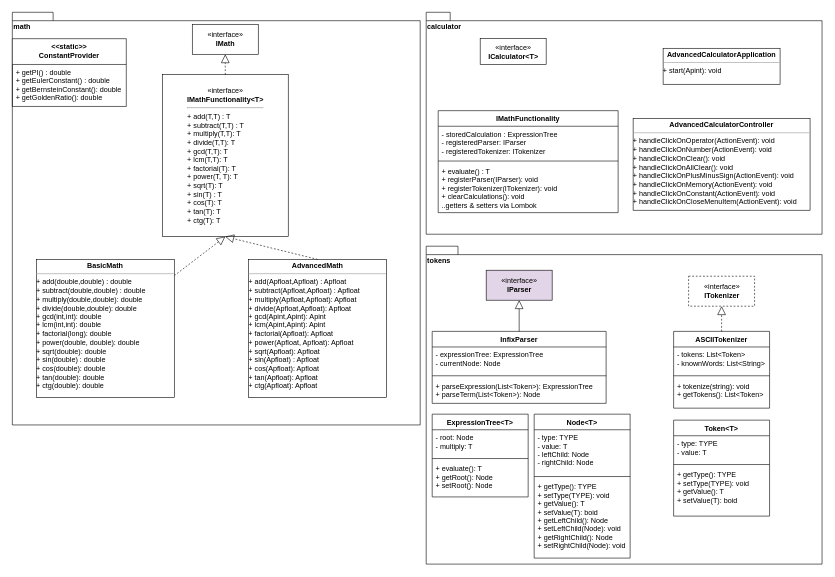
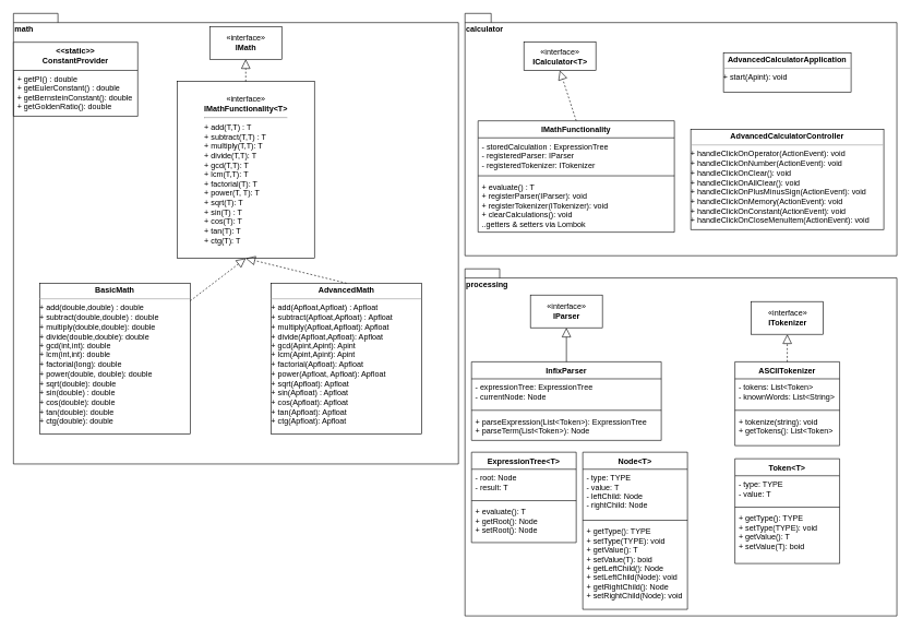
  <mxCell id="0" />
  <mxCell id="1" parent="0" />
  <mxCell id="2" value="calculator" style="shape=folder;fontStyle=1;spacingTop=10;tabWidth=40;tabHeight=14;tabPosition=left;html=1;align=left;verticalAlign=top;" vertex="1" parent="1"><mxGeometry x="710" y="20" width="660" height="370" as="geometry" /></mxCell>
  <mxCell id="3" value="math" style="shape=folder;fontStyle=1;spacingTop=10;tabWidth=40;tabHeight=14;tabPosition=left;html=1;noLabel=0;labelPosition=center;verticalLabelPosition=middle;align=left;verticalAlign=top;horizontal=1;" vertex="1" parent="1"><mxGeometry x="20" y="20" width="680" height="688" as="geometry" /></mxCell>
  <mxCell id="4" value="«interface»&lt;br&gt;&lt;div&gt;&lt;b&gt;ICalculator&amp;lt;T&amp;gt;&lt;/b&gt;&lt;/div&gt;" style="html=1;" vertex="1" parent="1"><mxGeometry x="800" y="64" width="110" height="43" as="geometry" /></mxCell>
+ <mxCell id="5" value="" style="endArrow=block;dashed=1;endFill=0;endSize=12;html=1;exitX=0.5;exitY=0;exitDx=0;exitDy=0;entryX=0.5;entryY=1;entryDx=0;entryDy=0;" edge="1" parent="1" source="13" target="4"><mxGeometry width="160" relative="1" as="geometry"><mxPoint x="675" y="130" as="sourcePoint" /><mxPoint x="725" y="110" as="targetPoint" /></mxGeometry></mxCell>
  <mxCell id="6" value="&lt;p style=&quot;margin: 0px ; margin-top: 4px ; text-align: center&quot;&gt;&lt;b&gt;AdvancedCalculatorApplication&lt;/b&gt;&lt;br&gt;&lt;/p&gt;&lt;hr size=&quot;1&quot;&gt;&lt;div style=&quot;height: 2px&quot;&gt;+ &lt;span class=&quot;pl-en&quot;&gt;start(Apint): void&lt;br&gt;&lt;/span&gt;&lt;/div&gt;" style="verticalAlign=top;align=left;overflow=fill;fontSize=12;fontFamily=Helvetica;html=1;" vertex="1" parent="1"><mxGeometry x="1105" y="80" width="195" height="60" as="geometry" /></mxCell>
  <mxCell id="7" value="&lt;p style=&quot;margin: 0px ; margin-top: 4px ; text-align: center&quot;&gt;&lt;b&gt;AdvancedCalculatorController&lt;/b&gt;&lt;/p&gt;&lt;hr size=&quot;1&quot;&gt;&lt;div style=&quot;height: 2px&quot;&gt;+ &lt;span class=&quot;pl-en&quot;&gt;&lt;span class=&quot;pl-token&quot;&gt;handleClickOnOperator(ActionEvent): void&lt;br&gt;+ handleClickOnNumber(ActionEvent): void&lt;br&gt;+ &lt;/span&gt;&lt;/span&gt;&lt;span class=&quot;pl-en&quot;&gt;&lt;span class=&quot;pl-token&quot;&gt;&lt;span class=&quot;pl-en&quot;&gt;&lt;span class=&quot;pl-token&quot;&gt;handleClickOnClear(): void&lt;br&gt;+ &lt;/span&gt;&lt;/span&gt;&lt;/span&gt;&lt;/span&gt;&lt;span class=&quot;pl-en&quot;&gt;&lt;span class=&quot;pl-token&quot;&gt;&lt;span class=&quot;pl-en&quot;&gt;&lt;span class=&quot;pl-token&quot;&gt;&lt;span class=&quot;pl-en&quot;&gt;&lt;span class=&quot;pl-token&quot;&gt;handleClickOnAllClear(): void&lt;br&gt;+ &lt;/span&gt;&lt;/span&gt;&lt;/span&gt;&lt;/span&gt;&lt;/span&gt;&lt;/span&gt;&lt;span class=&quot;pl-en&quot;&gt;&lt;span class=&quot;pl-token&quot;&gt;&lt;span class=&quot;pl-en&quot;&gt;&lt;span class=&quot;pl-token&quot;&gt;&lt;span class=&quot;pl-en&quot;&gt;&lt;span class=&quot;pl-token&quot;&gt;&lt;span class=&quot;pl-en&quot;&gt;&lt;span class=&quot;pl-token&quot;&gt;handleClickOnPlusMinusSign(ActionEvent): void&lt;br&gt;+ &lt;/span&gt;&lt;/span&gt;&lt;/span&gt;&lt;/span&gt;&lt;/span&gt;&lt;/span&gt;&lt;/span&gt;&lt;/span&gt;&lt;span class=&quot;pl-en&quot;&gt;&lt;span class=&quot;pl-token&quot;&gt;&lt;span class=&quot;pl-en&quot;&gt;&lt;span class=&quot;pl-token&quot;&gt;&lt;span class=&quot;pl-en&quot;&gt;&lt;span class=&quot;pl-token&quot;&gt;&lt;span class=&quot;pl-en&quot;&gt;&lt;span class=&quot;pl-token&quot;&gt;&lt;span class=&quot;pl-en&quot;&gt;&lt;span class=&quot;pl-token active&quot;&gt;handleClickOnMemory(ActionEvent): void&lt;br&gt;+ &lt;/span&gt;&lt;/span&gt;&lt;/span&gt;&lt;/span&gt;&lt;/span&gt;&lt;/span&gt;&lt;/span&gt;&lt;/span&gt;&lt;/span&gt;&lt;/span&gt;&lt;span class=&quot;pl-en&quot;&gt;&lt;span class=&quot;pl-token&quot;&gt;&lt;span class=&quot;pl-en&quot;&gt;&lt;span class=&quot;pl-token&quot;&gt;&lt;span class=&quot;pl-en&quot;&gt;&lt;span class=&quot;pl-token&quot;&gt;&lt;span class=&quot;pl-en&quot;&gt;&lt;span class=&quot;pl-token&quot;&gt;&lt;span class=&quot;pl-en&quot;&gt;&lt;span class=&quot;pl-token active&quot;&gt;&lt;span class=&quot;pl-en&quot;&gt;&lt;span class=&quot;pl-token&quot;&gt;handleClickOnConstant(ActionEvent): void&lt;br&gt;+ &lt;/span&gt;&lt;/span&gt;&lt;/span&gt;&lt;/span&gt;&lt;/span&gt;&lt;/span&gt;&lt;/span&gt;&lt;/span&gt;&lt;/span&gt;&lt;/span&gt;&lt;/span&gt;&lt;/span&gt;&lt;span class=&quot;pl-en&quot;&gt;&lt;span class=&quot;pl-token&quot;&gt;&lt;span class=&quot;pl-en&quot;&gt;&lt;span class=&quot;pl-token&quot;&gt;&lt;span class=&quot;pl-en&quot;&gt;&lt;span class=&quot;pl-token&quot;&gt;&lt;span class=&quot;pl-en&quot;&gt;&lt;span class=&quot;pl-token&quot;&gt;&lt;span class=&quot;pl-en&quot;&gt;&lt;span class=&quot;pl-token active&quot;&gt;&lt;span class=&quot;pl-en&quot;&gt;&lt;span class=&quot;pl-token&quot;&gt;&lt;span class=&quot;pl-en&quot;&gt;&lt;span class=&quot;pl-token&quot;&gt;handleClickOnCloseMenuItem(ActionEvent): void&lt;/span&gt;&lt;/span&gt;&lt;/span&gt;&lt;/span&gt;&lt;/span&gt;&lt;/span&gt;&lt;/span&gt;&lt;/span&gt;&lt;/span&gt;&lt;/span&gt;&lt;/span&gt;&lt;/span&gt;&lt;/span&gt;&lt;/span&gt;&lt;span class=&quot;pl-en&quot;&gt;&lt;span class=&quot;pl-token&quot;&gt;&lt;span class=&quot;pl-en&quot;&gt;&lt;span class=&quot;pl-token&quot;&gt;&lt;span class=&quot;pl-en&quot;&gt;&lt;span class=&quot;pl-token&quot;&gt;&lt;span class=&quot;pl-en&quot;&gt;&lt;span class=&quot;pl-token&quot;&gt;&lt;span class=&quot;pl-en&quot;&gt;&lt;span class=&quot;pl-token active&quot;&gt;&lt;span class=&quot;pl-en&quot;&gt;&lt;span class=&quot;pl-token&quot;&gt;&lt;span class=&quot;pl-en&quot;&gt;&lt;span class=&quot;pl-token&quot;&gt;&lt;span class=&quot;pl-en&quot;&gt;&lt;span class=&quot;pl-token&quot;&gt;&lt;br&gt;&lt;/span&gt;&lt;/span&gt;&lt;/span&gt;&lt;/span&gt;&lt;/span&gt;&lt;/span&gt;&lt;/span&gt;&lt;/span&gt;&lt;/span&gt;&lt;/span&gt;&lt;/span&gt;&lt;/span&gt;&lt;/span&gt;&lt;/span&gt;&lt;/span&gt;&lt;/span&gt;&lt;/div&gt;" style="verticalAlign=top;align=left;overflow=fill;fontSize=12;fontFamily=Helvetica;html=1;" vertex="1" parent="1"><mxGeometry x="1055" y="197" width="295" height="153" as="geometry" /></mxCell>
  <mxCell id="8" value="«interface»&lt;br&gt;&lt;b&gt;IMath&lt;/b&gt;" style="html=1;" vertex="1" parent="1"><mxGeometry x="320" y="40" width="110" height="50" as="geometry" /></mxCell>
  <mxCell id="9" value="" style="endArrow=block;dashed=1;endFill=0;endSize=12;html=1;entryX=0.5;entryY=1;entryDx=0;entryDy=0;" edge="1" parent="1" source="12" target="10"><mxGeometry width="160" relative="1" as="geometry"><mxPoint x="500" y="387" as="sourcePoint" /><mxPoint x="740" y="297" as="targetPoint" /></mxGeometry></mxCell>
  <mxCell id="10" value="«interface»&lt;br&gt;&lt;b&gt;IMathFunctionality&amp;lt;T&amp;gt;&lt;br&gt;&lt;/b&gt;&lt;hr&gt;&lt;div style=&quot;line-height: 120%&quot; align=&quot;left&quot;&gt;+ add(T,T) : T&lt;br&gt;+ subtract(T,T) : T&lt;br&gt;+ multiply(T,T): T&lt;br&gt;+ divide(T,T): T&lt;br&gt;+ gcd(T,T): T&lt;br&gt;+ lcm(T,T): T&lt;br&gt;+ factorial(T): T&lt;br&gt;+ power(T, T): T&lt;br&gt;+ sqrt(T): T&lt;/div&gt;&lt;div style=&quot;line-height: 120%&quot; align=&quot;left&quot;&gt;+ sin(T) : T&lt;br&gt;+ cos(T): T&lt;br&gt;+ tan(T): T&lt;br&gt;+ ctg(T): T&lt;/div&gt;" style="html=1;" vertex="1" parent="1"><mxGeometry x="270" y="124" width="210" height="270" as="geometry" /></mxCell>
  <mxCell id="11" value="" style="endArrow=block;dashed=1;endFill=0;endSize=12;html=1;exitX=0.5;exitY=0;exitDx=0;exitDy=0;entryX=0.5;entryY=1;entryDx=0;entryDy=0;" edge="1" parent="1" source="10" target="8"><mxGeometry width="160" relative="1" as="geometry"><mxPoint x="580" y="237" as="sourcePoint" /><mxPoint x="740" y="237" as="targetPoint" /></mxGeometry></mxCell>
  <mxCell id="12" value="&lt;p style=&quot;margin: 0px ; margin-top: 4px ; text-align: center&quot;&gt;&lt;b&gt;BasicMath&lt;/b&gt;&lt;/p&gt;&lt;hr size=&quot;1&quot;&gt;&lt;div style=&quot;height: 2px&quot;&gt;&lt;div style=&quot;line-height: 120%&quot; align=&quot;left&quot;&gt;+ add(double,double) : double&lt;br&gt;+ subtract(double,double) : double&lt;br&gt;+ multiply(double,double): double&lt;br&gt;+ divide(double,double): double&lt;br&gt;+ gcd(int,int): double&lt;br&gt;+ lcm(int,int): double&lt;br&gt;+ factorial(long): double&lt;br&gt;+ power(double, double): double&lt;br&gt;+ sqrt(double): double&lt;/div&gt;&lt;div style=&quot;line-height: 120%&quot; align=&quot;left&quot;&gt;+ sin(double) : double&lt;br&gt;+ cos(double): double&lt;br&gt;+ tan(double): double&lt;br&gt;+ ctg(double): double&lt;/div&gt;&lt;/div&gt;" style="verticalAlign=top;align=left;overflow=fill;fontSize=12;fontFamily=Helvetica;html=1;" vertex="1" parent="1"><mxGeometry x="60" y="432" width="230" height="230" as="geometry" /></mxCell>
  <mxCell id="13" value="IMathFunctionality" style="swimlane;fontStyle=1;align=center;verticalAlign=top;childLayout=stackLayout;horizontal=1;startSize=26;horizontalStack=0;resizeParent=1;resizeParentMax=0;resizeLast=0;collapsible=1;marginBottom=0;" vertex="1" parent="1"><mxGeometry x="730" y="184" width="300" height="170" as="geometry" /></mxCell>
  <mxCell id="14" value="- storedCalculation : ExpressionTree&#10;- registeredParser: IParser&#10;- registeredTokenizer: ITokenizer&#10;&#10;&#10;&#10;" style="text;strokeColor=none;fillColor=none;align=left;verticalAlign=top;spacingLeft=4;spacingRight=4;overflow=hidden;rotatable=0;points=[[0,0.5],[1,0.5]];portConstraint=eastwest;" vertex="1" parent="13"><mxGeometry y="26" width="300" height="54" as="geometry" /></mxCell>
  <mxCell id="15" value="" style="line;strokeWidth=1;fillColor=none;align=left;verticalAlign=middle;spacingTop=-1;spacingLeft=3;spacingRight=3;rotatable=0;labelPosition=right;points=[];portConstraint=eastwest;" vertex="1" parent="13"><mxGeometry y="80" width="300" height="8" as="geometry" /></mxCell>
  <mxCell id="16" value="+ evaluate() : T&#10;+ registerParser(IParser): void&#10;+ registerTokenizer(ITokenizer): void&#10;+ clearCalculations(): void&#10;..getters &amp; setters via Lombok&#10;&#10;" style="text;strokeColor=none;fillColor=none;align=left;verticalAlign=top;spacingLeft=4;spacingRight=4;overflow=hidden;rotatable=0;points=[[0,0.5],[1,0.5]];portConstraint=eastwest;" vertex="1" parent="13"><mxGeometry y="88" width="300" height="82" as="geometry" /></mxCell>
  <mxCell id="17" value="&lt;&lt;static&gt;&gt;&#10;ConstantProvider" style="swimlane;fontStyle=1;align=center;verticalAlign=top;childLayout=stackLayout;horizontal=1;startSize=43;horizontalStack=0;resizeParent=1;resizeParentMax=0;resizeLast=0;collapsible=1;marginBottom=0;" vertex="1" parent="1"><mxGeometry x="20" y="64" width="190" height="113" as="geometry" /></mxCell>
  <mxCell id="18" value="+ getPI() : double&#10;+ getEulerConstant() : double&#10;+ getBernsteinConstant(): double&#10;+ getGoldenRatio(): double&#10;&#10;" style="text;strokeColor=none;fillColor=none;align=left;verticalAlign=top;spacingLeft=4;spacingRight=4;overflow=hidden;rotatable=0;points=[[0,0.5],[1,0.5]];portConstraint=eastwest;" vertex="1" parent="17"><mxGeometry y="43" width="190" height="70" as="geometry" /></mxCell>
  <mxCell id="19" value="&lt;p style=&quot;margin: 0px ; margin-top: 4px ; text-align: center&quot;&gt;&lt;b&gt;AdvancedMath&lt;/b&gt;&lt;/p&gt;&lt;hr size=&quot;1&quot;&gt;&lt;div style=&quot;height: 2px&quot;&gt;&lt;div style=&quot;line-height: 120%&quot; align=&quot;left&quot;&gt;+ add(Apfloat,Apfloat) : Apfloat&lt;br&gt;+ subtract(Apfloat,Apfloat) : Apfloat&lt;br&gt;+ multiply(Apfloat,Apfloat): Apfloat&lt;br&gt;+ divide(Apfloat,Apfloat): Apfloat&lt;br&gt;+ gcd(Apint,Apint): Apint&lt;br&gt;+ lcm(Apint,Apint): Apint&lt;br&gt;+ factorial(Apfloat): Apfloat&lt;br&gt;+ power(Apfloat, Apfloat): Apfloat&lt;br&gt;+ sqrt(Apfloat): Apfloat&lt;/div&gt;&lt;div style=&quot;line-height: 120%&quot; align=&quot;left&quot;&gt;+ sin(Apfloat) : Apfloat&lt;br&gt;+ cos(Apfloat): Apfloat&lt;br&gt;+ tan(Apfloat): Apfloat&lt;br&gt;+ ctg(Apfloat): Apfloat&lt;/div&gt;&lt;/div&gt;" style="verticalAlign=top;align=left;overflow=fill;fontSize=12;fontFamily=Helvetica;html=1;" vertex="1" parent="1"><mxGeometry x="414" y="432" width="230" height="230" as="geometry" /></mxCell>
  <mxCell id="20" value="" style="endArrow=block;dashed=1;endFill=0;endSize=12;html=1;exitX=0.5;exitY=0;exitDx=0;exitDy=0;entryX=0.5;entryY=1;entryDx=0;entryDy=0;" edge="1" parent="1" source="19" target="10"><mxGeometry width="160" relative="1" as="geometry"><mxPoint x="600" y="390" as="sourcePoint" /><mxPoint x="375" y="400" as="targetPoint" /></mxGeometry></mxCell>
- <mxCell id="21" value="tokens" style="shape=folder;fontStyle=1;spacingTop=10;tabWidth=40;tabHeight=14;tabPosition=left;html=1;labelPosition=center;verticalLabelPosition=middle;align=left;verticalAlign=top;" vertex="1" parent="1"><mxGeometry x="710" y="410" width="660" height="530" as="geometry" /></mxCell>
- <mxCell id="22" value="«interface»&lt;br&gt;&lt;b&gt;IParser&lt;/b&gt;" style="html=1;align=center;fillColor=#e1d5e7;" vertex="1" parent="1"><mxGeometry x="810" y="450" width="110" height="50" as="geometry" /></mxCell>
- <mxCell id="23" value="«interface»&lt;br&gt;&lt;b&gt;ITokenizer&lt;/b&gt;" style="html=1;align=center;dashed=1;" vertex="1" parent="1"><mxGeometry x="1147.5" y="460" width="110" height="50" as="geometry" /></mxCell>
+ <mxCell id="21" value="processing" style="shape=folder;fontStyle=1;spacingTop=10;tabWidth=40;tabHeight=14;tabPosition=left;html=1;labelPosition=center;verticalLabelPosition=middle;align=left;verticalAlign=top;" vertex="1" parent="1"><mxGeometry x="710" y="410" width="660" height="530" as="geometry" /></mxCell>
+ <mxCell id="22" value="«interface»&lt;br&gt;&lt;b&gt;IParser&lt;/b&gt;" style="html=1;align=center;" vertex="1" parent="1"><mxGeometry x="810" y="450" width="110" height="50" as="geometry" /></mxCell>
+ <mxCell id="23" value="«interface»&lt;br&gt;&lt;b&gt;ITokenizer&lt;/b&gt;" style="html=1;align=center;" vertex="1" parent="1"><mxGeometry x="1147.5" y="460" width="110" height="50" as="geometry" /></mxCell>
  <mxCell id="24" value="ASCIITokenizer" style="swimlane;fontStyle=1;align=center;verticalAlign=top;childLayout=stackLayout;horizontal=1;startSize=26;horizontalStack=0;resizeParent=1;resizeParentMax=0;resizeLast=0;collapsible=1;marginBottom=0;" vertex="1" parent="1"><mxGeometry x="1122.5" y="552" width="160" height="128" as="geometry" /></mxCell>
  <mxCell id="25" value="- tokens: List&lt;Token&gt;&#10;- knownWords: List&lt;String&gt;" style="text;strokeColor=none;fillColor=none;align=left;verticalAlign=top;spacingLeft=4;spacingRight=4;overflow=hidden;rotatable=0;points=[[0,0.5],[1,0.5]];portConstraint=eastwest;" vertex="1" parent="24"><mxGeometry y="26" width="160" height="44" as="geometry" /></mxCell>
  <mxCell id="26" value="" style="line;strokeWidth=1;fillColor=none;align=left;verticalAlign=middle;spacingTop=-1;spacingLeft=3;spacingRight=3;rotatable=0;labelPosition=right;points=[];portConstraint=eastwest;" vertex="1" parent="24"><mxGeometry y="70" width="160" height="8" as="geometry" /></mxCell>
  <mxCell id="27" value="+ tokenize(string): void&#10;+ getTokens(): List&lt;Token&gt;&#10;" style="text;strokeColor=none;fillColor=none;align=left;verticalAlign=top;spacingLeft=4;spacingRight=4;overflow=hidden;rotatable=0;points=[[0,0.5],[1,0.5]];portConstraint=eastwest;" vertex="1" parent="24"><mxGeometry y="78" width="160" height="50" as="geometry" /></mxCell>
  <mxCell id="28" value="InfixParser" style="swimlane;fontStyle=1;align=center;verticalAlign=top;childLayout=stackLayout;horizontal=1;startSize=26;horizontalStack=0;resizeParent=1;resizeParentMax=0;resizeLast=0;collapsible=1;marginBottom=0;" vertex="1" parent="1"><mxGeometry x="720" y="552" width="290" height="120" as="geometry" /></mxCell>
  <mxCell id="29" value="- expressionTree: ExpressionTree&#10;- currentNode: Node" style="text;strokeColor=none;fillColor=none;align=left;verticalAlign=top;spacingLeft=4;spacingRight=4;overflow=hidden;rotatable=0;points=[[0,0.5],[1,0.5]];portConstraint=eastwest;" vertex="1" parent="28"><mxGeometry y="26" width="290" height="44" as="geometry" /></mxCell>
  <mxCell id="30" value="" style="line;strokeWidth=1;fillColor=none;align=left;verticalAlign=middle;spacingTop=-1;spacingLeft=3;spacingRight=3;rotatable=0;labelPosition=right;points=[];portConstraint=eastwest;" vertex="1" parent="28"><mxGeometry y="70" width="290" height="8" as="geometry" /></mxCell>
  <mxCell id="31" value="+ parseExpression(List&lt;Token&gt;): ExpressionTree&#10;+ parseTerm(List&lt;Token&gt;): Node&#10;" style="text;strokeColor=none;fillColor=none;align=left;verticalAlign=top;spacingLeft=4;spacingRight=4;overflow=hidden;rotatable=0;points=[[0,0.5],[1,0.5]];portConstraint=eastwest;" vertex="1" parent="28"><mxGeometry y="78" width="290" height="42" as="geometry" /></mxCell>
  <mxCell id="32" value="ExpressionTree&lt;T&gt;" style="swimlane;fontStyle=1;align=center;verticalAlign=top;childLayout=stackLayout;horizontal=1;startSize=26;horizontalStack=0;resizeParent=1;resizeParentMax=0;resizeLast=0;collapsible=1;marginBottom=0;" vertex="1" parent="1"><mxGeometry x="720" y="690" width="160" height="138" as="geometry" /></mxCell>
- <mxCell id="33" value="- root: Node&#10;- multiply: T" style="text;strokeColor=none;fillColor=none;align=left;verticalAlign=top;spacingLeft=4;spacingRight=4;overflow=hidden;rotatable=0;points=[[0,0.5],[1,0.5]];portConstraint=eastwest;" vertex="1" parent="32"><mxGeometry y="26" width="160" height="44" as="geometry" /></mxCell>
+ <mxCell id="33" value="- root: Node&#10;- result: T" style="text;strokeColor=none;fillColor=none;align=left;verticalAlign=top;spacingLeft=4;spacingRight=4;overflow=hidden;rotatable=0;points=[[0,0.5],[1,0.5]];portConstraint=eastwest;" vertex="1" parent="32"><mxGeometry y="26" width="160" height="44" as="geometry" /></mxCell>
  <mxCell id="34" value="" style="line;strokeWidth=1;fillColor=none;align=left;verticalAlign=middle;spacingTop=-1;spacingLeft=3;spacingRight=3;rotatable=0;labelPosition=right;points=[];portConstraint=eastwest;" vertex="1" parent="32"><mxGeometry y="70" width="160" height="8" as="geometry" /></mxCell>
  <mxCell id="35" value="+ evaluate(): T&#10;+ getRoot(): Node&#10;+ setRoot(): Node&#10;" style="text;strokeColor=none;fillColor=none;align=left;verticalAlign=top;spacingLeft=4;spacingRight=4;overflow=hidden;rotatable=0;points=[[0,0.5],[1,0.5]];portConstraint=eastwest;" vertex="1" parent="32"><mxGeometry y="78" width="160" height="60" as="geometry" /></mxCell>
  <mxCell id="36" value="Node&lt;T&gt;" style="swimlane;fontStyle=1;align=center;verticalAlign=top;childLayout=stackLayout;horizontal=1;startSize=26;horizontalStack=0;resizeParent=1;resizeParentMax=0;resizeLast=0;collapsible=1;marginBottom=0;" vertex="1" parent="1"><mxGeometry x="890" y="690" width="160" height="240" as="geometry" /></mxCell>
  <mxCell id="37" value="- type: TYPE&#10;- value: T&#10;- leftChild: Node&#10;- rightChild: Node" style="text;strokeColor=none;fillColor=none;align=left;verticalAlign=top;spacingLeft=4;spacingRight=4;overflow=hidden;rotatable=0;points=[[0,0.5],[1,0.5]];portConstraint=eastwest;" vertex="1" parent="36"><mxGeometry y="26" width="160" height="74" as="geometry" /></mxCell>
  <mxCell id="38" value="" style="line;strokeWidth=1;fillColor=none;align=left;verticalAlign=middle;spacingTop=-1;spacingLeft=3;spacingRight=3;rotatable=0;labelPosition=right;points=[];portConstraint=eastwest;" vertex="1" parent="36"><mxGeometry y="100" width="160" height="8" as="geometry" /></mxCell>
  <mxCell id="39" value="+ getType(): TYPE&#10;+ setType(TYPE): void&#10;+ getValue(): T&#10;+ setValue(T): boid&#10;+ getLeftChild(): Node&#10;+ setLeftChild(Node): void&#10;+ getRightChild(): Node&#10;+ setRightChild(Node): void&#10;" style="text;strokeColor=none;fillColor=none;align=left;verticalAlign=top;spacingLeft=4;spacingRight=4;overflow=hidden;rotatable=0;points=[[0,0.5],[1,0.5]];portConstraint=eastwest;" vertex="1" parent="36"><mxGeometry y="108" width="160" height="132" as="geometry" /></mxCell>
  <mxCell id="40" value="" style="endArrow=block;dashed=0;endFill=0;endSize=12;html=1;exitX=0.5;exitY=0;exitDx=0;exitDy=0;" edge="1" parent="1" source="28" target="22"><mxGeometry width="160" relative="1" as="geometry"><mxPoint x="600" y="570" as="sourcePoint" /><mxPoint x="760" y="570" as="targetPoint" /></mxGeometry></mxCell>
  <mxCell id="41" value="" style="endArrow=block;dashed=1;endFill=0;endSize=12;html=1;exitX=0.5;exitY=0;exitDx=0;exitDy=0;entryX=0.5;entryY=1;entryDx=0;entryDy=0;" edge="1" parent="1" source="24" target="23"><mxGeometry width="160" relative="1" as="geometry"><mxPoint x="600" y="570" as="sourcePoint" /><mxPoint x="760" y="570" as="targetPoint" /></mxGeometry></mxCell>
  <mxCell id="42" value="Token&lt;T&gt;" style="swimlane;fontStyle=1;align=center;verticalAlign=top;childLayout=stackLayout;horizontal=1;startSize=26;horizontalStack=0;resizeParent=1;resizeParentMax=0;resizeLast=0;collapsible=1;marginBottom=0;" vertex="1" parent="1"><mxGeometry x="1122.5" y="700" width="160" height="160" as="geometry" /></mxCell>
  <mxCell id="43" value="- type: TYPE&#10;- value: T" style="text;strokeColor=none;fillColor=none;align=left;verticalAlign=top;spacingLeft=4;spacingRight=4;overflow=hidden;rotatable=0;points=[[0,0.5],[1,0.5]];portConstraint=eastwest;" vertex="1" parent="42"><mxGeometry y="26" width="160" height="44" as="geometry" /></mxCell>
  <mxCell id="44" value="" style="line;strokeWidth=1;fillColor=none;align=left;verticalAlign=middle;spacingTop=-1;spacingLeft=3;spacingRight=3;rotatable=0;labelPosition=right;points=[];portConstraint=eastwest;" vertex="1" parent="42"><mxGeometry y="70" width="160" height="8" as="geometry" /></mxCell>
  <mxCell id="45" value="+ getType(): TYPE&#10;+ setType(TYPE): void&#10;+ getValue(): T&#10;+ setValue(T): boid" style="text;strokeColor=none;fillColor=none;align=left;verticalAlign=top;spacingLeft=4;spacingRight=4;overflow=hidden;rotatable=0;points=[[0,0.5],[1,0.5]];portConstraint=eastwest;" vertex="1" parent="42"><mxGeometry y="78" width="160" height="82" as="geometry" /></mxCell>
